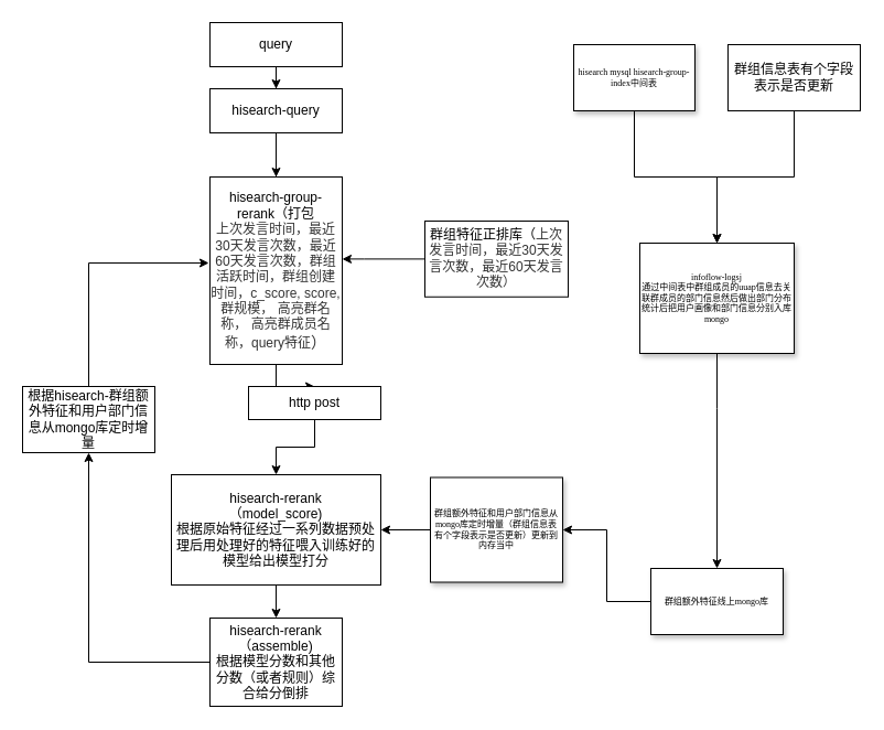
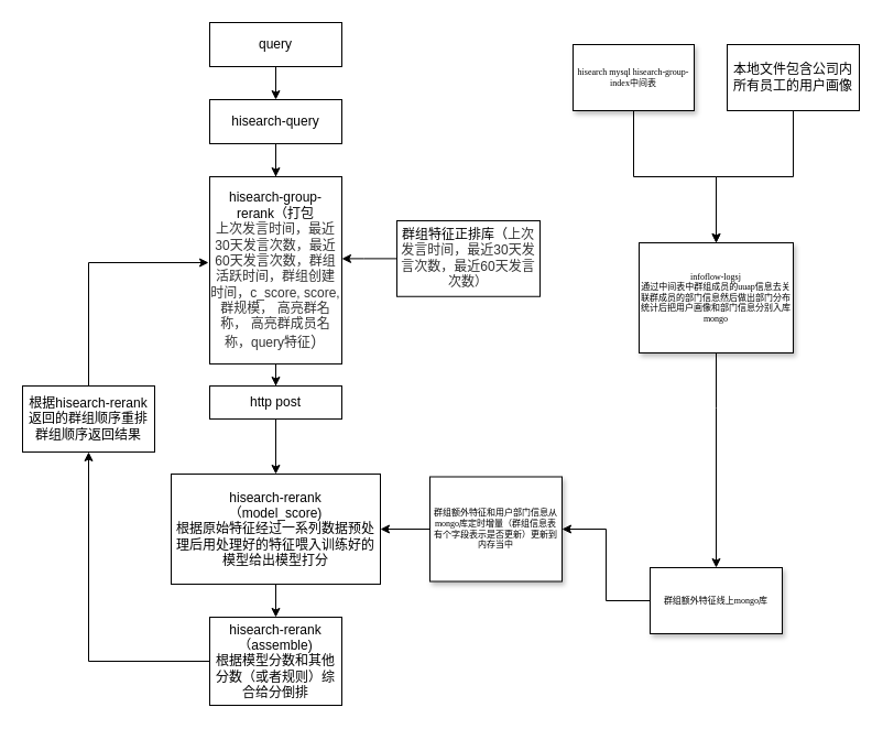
  <mxCell id="0" />
  <mxCell id="1" parent="0" />
  <mxCell id="2" value="" style="edgeStyle=orthogonalEdgeStyle;rounded=0;orthogonalLoop=1;jettySize=auto;html=1;" edge="1" parent="1" source="3" target="13"><mxGeometry relative="1" as="geometry" /></mxCell>
  <mxCell id="3" value="query" style="rounded=0;whiteSpace=wrap;html=1;" vertex="1" parent="1"><mxGeometry x="190" y="20" width="120" height="40" as="geometry" /></mxCell>
  <mxCell id="4" value="" style="edgeStyle=orthogonalEdgeStyle;rounded=0;orthogonalLoop=1;jettySize=auto;html=1;" edge="1" parent="1" source="5" target="22"><mxGeometry relative="1" as="geometry" /></mxCell>
  <mxCell id="5" value="群组额外特征线上mongo库" style="whiteSpace=wrap;html=1;rounded=0;shadow=1;fontFamily=Verdana;fontSize=8;strokeWidth=1;" vertex="1" parent="1"><mxGeometry x="590" y="515" width="120" height="60" as="geometry" /></mxCell>
  <mxCell id="6" value="" style="edgeStyle=orthogonalEdgeStyle;rounded=0;orthogonalLoop=1;jettySize=auto;html=1;" edge="1" parent="1" source="7" target="5"><mxGeometry relative="1" as="geometry"><mxPoint x="608" y="480" as="sourcePoint" /><Array as="points"><mxPoint x="650" y="370" /><mxPoint x="650" y="370" /></Array></mxGeometry></mxCell>
  <mxCell id="7" value="&lt;span style=&quot;font-size: 8px&quot;&gt;infoflow-logsj&lt;br&gt;通过中间表中群组成员的uuap信息去关联群成员的部门信息然后做出部门分布统计后把用户画像和部门信息分别入库mongo&lt;br&gt;&lt;/span&gt;" style="whiteSpace=wrap;html=1;rounded=0;shadow=1;fontFamily=Verdana;fontSize=8;strokeWidth=1;" vertex="1" parent="1"><mxGeometry x="580" y="220" width="140" height="100" as="geometry" /></mxCell>
  <mxCell id="8" value="" style="edgeStyle=orthogonalEdgeStyle;rounded=0;orthogonalLoop=1;jettySize=auto;html=1;" edge="1" parent="1" source="9" target="7"><mxGeometry relative="1" as="geometry" /></mxCell>
  <mxCell id="9" value="hisearch mysql hisearch-group-index中间表" style="whiteSpace=wrap;html=1;rounded=0;shadow=1;fontFamily=Verdana;fontSize=8;strokeWidth=1;" vertex="1" parent="1"><mxGeometry x="520" y="40" width="110" height="60" as="geometry" /></mxCell>
  <mxCell id="10" value="" style="edgeStyle=orthogonalEdgeStyle;rounded=0;orthogonalLoop=1;jettySize=auto;html=1;exitX=0.5;exitY=1;exitDx=0;exitDy=0;" edge="1" parent="1" source="11" target="7"><mxGeometry relative="1" as="geometry"><Array as="points"><mxPoint x="720" y="160" /><mxPoint x="650" y="160" /></Array></mxGeometry></mxCell>
- <mxCell id="11" value="群组信息表有个字段表示是否更新" style="whiteSpace=wrap;html=1;" vertex="1" parent="1"><mxGeometry x="660" y="40" width="120" height="60" as="geometry" /></mxCell>
+ <mxCell id="11" value="本地文件包含公司内所有员工的用户画像" style="whiteSpace=wrap;html=1;" vertex="1" parent="1"><mxGeometry x="660" y="40" width="120" height="60" as="geometry" /></mxCell>
  <mxCell id="12" value="" style="edgeStyle=orthogonalEdgeStyle;rounded=0;orthogonalLoop=1;jettySize=auto;html=1;" edge="1" parent="1" source="13" target="16"><mxGeometry relative="1" as="geometry" /></mxCell>
- <mxCell id="13" value="hisearch-query" style="whiteSpace=wrap;html=1;rounded=0;" vertex="1" parent="1"><mxGeometry x="190" y="80" width="120" height="40" as="geometry" /></mxCell>
+ <mxCell id="13" value="hisearch-query" style="whiteSpace=wrap;html=1;rounded=0;" vertex="1" parent="1"><mxGeometry x="190" y="90" width="120" height="40" as="geometry" /></mxCell>
  <mxCell id="14" value="" style="edgeStyle=orthogonalEdgeStyle;rounded=0;orthogonalLoop=1;jettySize=auto;html=1;" edge="1" parent="1" source="16"><mxGeometry relative="1" as="geometry"><mxPoint x="250" y="240" as="targetPoint" /></mxGeometry></mxCell>
  <mxCell id="15" value="" style="edgeStyle=orthogonalEdgeStyle;rounded=0;orthogonalLoop=1;jettySize=auto;html=1;" edge="1" parent="1" source="16" target="20"><mxGeometry relative="1" as="geometry" /></mxCell>
  <mxCell id="16" value="hisearch-group-rerank（打包&lt;br&gt;&lt;span style=&quot;color: rgb(51 , 51 , 51) ; text-align: left ; background-color: rgb(255 , 255 , 255)&quot;&gt;&lt;font style=&quot;font-size: 12px&quot;&gt;上次发言时间，最近30天发言次数，最近60天发言次数，群组活跃时间，群组创建时间，c_score, score, 群规模， 高亮群名称， 高亮群成员名称，query特征&lt;/font&gt;&lt;/span&gt;&lt;span style=&quot;color: rgb(51 , 51 , 51) ; font-family: &amp;#34;arial&amp;#34; , sans-serif ; font-size: 14px ; text-align: left ; background-color: rgb(255 , 255 , 255)&quot;&gt;）&lt;br&gt;&lt;/span&gt;" style="whiteSpace=wrap;html=1;rounded=0;" vertex="1" parent="1"><mxGeometry x="190" y="160" width="120" height="170" as="geometry" /></mxCell>
  <mxCell id="17" value="" style="edgeStyle=orthogonalEdgeStyle;rounded=0;orthogonalLoop=1;jettySize=auto;html=1;" edge="1" parent="1" source="18" target="16"><mxGeometry relative="1" as="geometry"><Array as="points"><mxPoint x="330" y="234" /><mxPoint x="330" y="234" /></Array></mxGeometry></mxCell>
- <mxCell id="18" value="群组特征正排库（&lt;span style=&quot;color: rgb(51 , 51 , 51) ; text-align: left ; background-color: rgb(255 , 255 , 255)&quot;&gt;上次发言时间，最近30天发言次数，最近60天发言次数）&lt;/span&gt;" style="whiteSpace=wrap;html=1;rounded=0;" vertex="1" parent="1"><mxGeometry x="385" y="200" width="130" height="68.75" as="geometry" /></mxCell>
+ <mxCell id="18" value="群组特征正排库（&lt;span style=&quot;color: rgb(51 , 51 , 51) ; text-align: left ; background-color: rgb(255 , 255 , 255)&quot;&gt;上次发言时间，最近30天发言次数，最近60天发言次数）&lt;/span&gt;" style="whiteSpace=wrap;html=1;rounded=0;" vertex="1" parent="1"><mxGeometry x="360" y="200" width="130" height="68.75" as="geometry" /></mxCell>
  <mxCell id="19" value="" style="edgeStyle=orthogonalEdgeStyle;rounded=0;orthogonalLoop=1;jettySize=auto;html=1;" edge="1" parent="1" source="20" target="24"><mxGeometry relative="1" as="geometry" /></mxCell>
- <mxCell id="20" value="http post" style="whiteSpace=wrap;html=1;rounded=0;" vertex="1" parent="1"><mxGeometry x="225" y="350" width="120" height="30" as="geometry" /></mxCell>
+ <mxCell id="20" value="http post" style="whiteSpace=wrap;html=1;rounded=0;" vertex="1" parent="1"><mxGeometry x="190" y="350" width="120" height="30" as="geometry" /></mxCell>
  <mxCell id="21" value="" style="edgeStyle=orthogonalEdgeStyle;rounded=0;orthogonalLoop=1;jettySize=auto;html=1;entryX=1;entryY=0.5;entryDx=0;entryDy=0;" edge="1" parent="1" source="22" target="24"><mxGeometry relative="1" as="geometry" /></mxCell>
  <mxCell id="22" value="群组额外特征和用户部门信息从mongo库定时增量（群组信息表有个字段表示是否更新）更新到内存当中" style="whiteSpace=wrap;html=1;rounded=0;shadow=1;fontFamily=Verdana;fontSize=8;strokeWidth=1;" vertex="1" parent="1"><mxGeometry x="390" y="432.5" width="120" height="95" as="geometry" /></mxCell>
  <mxCell id="23" value="" style="edgeStyle=orthogonalEdgeStyle;rounded=0;orthogonalLoop=1;jettySize=auto;html=1;" edge="1" parent="1" source="24" target="26"><mxGeometry relative="1" as="geometry" /></mxCell>
  <mxCell id="24" value="hisearch-rerank&lt;br&gt;（model_score)&lt;br&gt;根据原始特征经过一系列数据预处理后用处理好的特征喂入训练好的模型给出模型打分" style="whiteSpace=wrap;html=1;rounded=0;" vertex="1" parent="1"><mxGeometry x="155" y="430" width="190" height="100" as="geometry" /></mxCell>
  <mxCell id="25" value="" style="edgeStyle=orthogonalEdgeStyle;rounded=0;orthogonalLoop=1;jettySize=auto;html=1;entryX=0.5;entryY=1;entryDx=0;entryDy=0;" edge="1" parent="1" source="26" target="28"><mxGeometry relative="1" as="geometry"><mxPoint x="80" y="260" as="targetPoint" /><Array as="points"><mxPoint x="80" y="600" /></Array></mxGeometry></mxCell>
  <mxCell id="26" value="hisearch-rerank&lt;br&gt;（assemble)&lt;br&gt;根据模型分数和其他分数（或者规则）综合给分倒排" style="whiteSpace=wrap;html=1;rounded=0;" vertex="1" parent="1"><mxGeometry x="190" y="560" width="120" height="80" as="geometry" /></mxCell>
  <mxCell id="27" value="" style="edgeStyle=orthogonalEdgeStyle;rounded=0;orthogonalLoop=1;jettySize=auto;html=1;" edge="1" parent="1" source="28"><mxGeometry relative="1" as="geometry"><mxPoint x="189" y="238" as="targetPoint" /><Array as="points"><mxPoint x="80" y="238" /></Array></mxGeometry></mxCell>
- <mxCell id="28" value="根据hisearch-群组额外特征和用户部门信息从mongo库定时增量" style="rounded=0;whiteSpace=wrap;html=1;" vertex="1" parent="1"><mxGeometry x="20" y="350" width="120" height="60" as="geometry" /></mxCell>
+ <mxCell id="28" value="根据hisearch-rerank返回的群组顺序重排群组顺序返回结果" style="rounded=0;whiteSpace=wrap;html=1;" vertex="1" parent="1"><mxGeometry x="20" y="350" width="120" height="60" as="geometry" /></mxCell>
